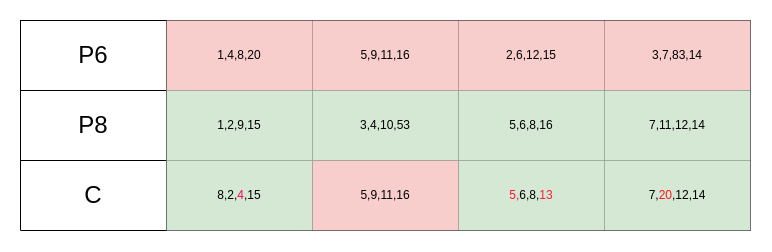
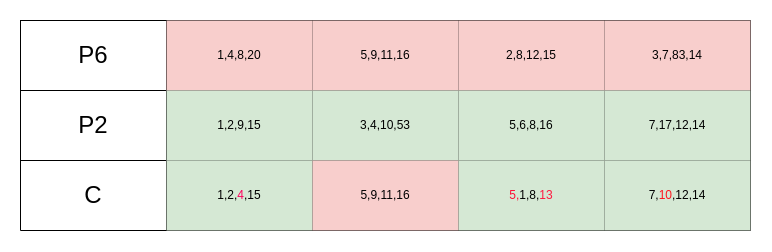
  <mxCell id="0" />
  <mxCell id="1" parent="0" />
  <mxCell id="2" value="" style="shape=table;html=1;whiteSpace=wrap;startSize=0;container=1;collapsible=0;childLayout=tableLayout;" vertex="1" parent="1"><mxGeometry x="20" y="20" width="730" height="210" as="geometry" /></mxCell>
  <mxCell id="3" style="shape=tableRow;horizontal=0;startSize=0;swimlaneHead=0;swimlaneBody=0;top=0;left=0;bottom=0;right=0;collapsible=0;dropTarget=0;fillColor=none;points=[[0,0.5],[1,0.5]];portConstraint=eastwest;" vertex="1" parent="2"><mxGeometry width="730" height="70" as="geometry" /></mxCell>
  <mxCell id="4" value="&lt;font style=&quot;font-size: 24px&quot;&gt;P6&lt;/font&gt;" style="shape=partialRectangle;html=1;whiteSpace=wrap;connectable=0;fillColor=none;top=0;left=0;bottom=0;right=0;overflow=hidden;" vertex="1" parent="3"><mxGeometry width="146" height="70" as="geometry"><mxRectangle width="146" height="70" as="alternateBounds" /></mxGeometry></mxCell>
  <mxCell id="5" value="1,4,8,20" style="shape=partialRectangle;html=1;whiteSpace=wrap;connectable=0;fillColor=#f8cecc;top=0;left=0;bottom=0;right=0;overflow=hidden;strokeColor=#b85450;" vertex="1" parent="3"><mxGeometry x="146" width="146" height="70" as="geometry"><mxRectangle width="146" height="70" as="alternateBounds" /></mxGeometry></mxCell>
  <mxCell id="6" value="5,9,11,16" style="shape=partialRectangle;html=1;whiteSpace=wrap;connectable=0;fillColor=#f8cecc;top=0;left=0;bottom=0;right=0;overflow=hidden;strokeColor=#b85450;" vertex="1" parent="3"><mxGeometry x="292" width="146" height="70" as="geometry"><mxRectangle width="146" height="70" as="alternateBounds" /></mxGeometry></mxCell>
- <mxCell id="7" value="2,6,12,15" style="shape=partialRectangle;html=1;whiteSpace=wrap;connectable=0;fillColor=#f8cecc;top=0;left=0;bottom=0;right=0;overflow=hidden;strokeColor=#b85450;" vertex="1" parent="3"><mxGeometry x="438" width="146" height="70" as="geometry"><mxRectangle width="146" height="70" as="alternateBounds" /></mxGeometry></mxCell>
+ <mxCell id="7" value="2,8,12,15" style="shape=partialRectangle;html=1;whiteSpace=wrap;connectable=0;fillColor=#f8cecc;top=0;left=0;bottom=0;right=0;overflow=hidden;strokeColor=#b85450;" vertex="1" parent="3"><mxGeometry x="438" width="146" height="70" as="geometry"><mxRectangle width="146" height="70" as="alternateBounds" /></mxGeometry></mxCell>
  <mxCell id="8" value="3,7,83,14" style="shape=partialRectangle;html=1;whiteSpace=wrap;connectable=0;fillColor=#f8cecc;top=0;left=0;bottom=0;right=0;overflow=hidden;strokeColor=#b85450;" vertex="1" parent="3"><mxGeometry x="584" width="146" height="70" as="geometry"><mxRectangle width="146" height="70" as="alternateBounds" /></mxGeometry></mxCell>
  <mxCell id="9" style="shape=tableRow;horizontal=0;startSize=0;swimlaneHead=0;swimlaneBody=0;top=0;left=0;bottom=0;right=0;collapsible=0;dropTarget=0;fillColor=none;points=[[0,0.5],[1,0.5]];portConstraint=eastwest;" vertex="1" parent="2"><mxGeometry y="70" width="730" height="70" as="geometry" /></mxCell>
- <mxCell id="10" value="&lt;font style=&quot;font-size: 24px&quot;&gt;P8&lt;/font&gt;" style="shape=partialRectangle;html=1;whiteSpace=wrap;connectable=0;fillColor=none;top=0;left=0;bottom=0;right=0;overflow=hidden;" vertex="1" parent="9"><mxGeometry width="146" height="70" as="geometry"><mxRectangle width="146" height="70" as="alternateBounds" /></mxGeometry></mxCell>
+ <mxCell id="10" value="&lt;font style=&quot;font-size: 24px&quot;&gt;P2&lt;/font&gt;" style="shape=partialRectangle;html=1;whiteSpace=wrap;connectable=0;fillColor=none;top=0;left=0;bottom=0;right=0;overflow=hidden;" vertex="1" parent="9"><mxGeometry width="146" height="70" as="geometry"><mxRectangle width="146" height="70" as="alternateBounds" /></mxGeometry></mxCell>
  <mxCell id="11" value="1,2,9,15" style="shape=partialRectangle;html=1;whiteSpace=wrap;connectable=0;fillColor=#d5e8d4;top=0;left=0;bottom=0;right=0;overflow=hidden;strokeColor=#82b366;" vertex="1" parent="9"><mxGeometry x="146" width="146" height="70" as="geometry"><mxRectangle width="146" height="70" as="alternateBounds" /></mxGeometry></mxCell>
  <mxCell id="12" value="3,4,10,53" style="shape=partialRectangle;html=1;whiteSpace=wrap;connectable=0;fillColor=#d5e8d4;top=0;left=0;bottom=0;right=0;overflow=hidden;strokeColor=#82b366;" vertex="1" parent="9"><mxGeometry x="292" width="146" height="70" as="geometry"><mxRectangle width="146" height="70" as="alternateBounds" /></mxGeometry></mxCell>
  <mxCell id="13" value="5,6,8,16" style="shape=partialRectangle;html=1;whiteSpace=wrap;connectable=0;fillColor=#d5e8d4;top=0;left=0;bottom=0;right=0;overflow=hidden;strokeColor=#82b366;" vertex="1" parent="9"><mxGeometry x="438" width="146" height="70" as="geometry"><mxRectangle width="146" height="70" as="alternateBounds" /></mxGeometry></mxCell>
- <mxCell id="14" value="7,11,12,14" style="shape=partialRectangle;html=1;whiteSpace=wrap;connectable=0;fillColor=#d5e8d4;top=0;left=0;bottom=0;right=0;overflow=hidden;strokeColor=#82b366;" vertex="1" parent="9"><mxGeometry x="584" width="146" height="70" as="geometry"><mxRectangle width="146" height="70" as="alternateBounds" /></mxGeometry></mxCell>
+ <mxCell id="14" value="7,17,12,14" style="shape=partialRectangle;html=1;whiteSpace=wrap;connectable=0;fillColor=#d5e8d4;top=0;left=0;bottom=0;right=0;overflow=hidden;strokeColor=#82b366;" vertex="1" parent="9"><mxGeometry x="584" width="146" height="70" as="geometry"><mxRectangle width="146" height="70" as="alternateBounds" /></mxGeometry></mxCell>
  <mxCell id="15" style="shape=tableRow;horizontal=0;startSize=0;swimlaneHead=0;swimlaneBody=0;top=0;left=0;bottom=0;right=0;collapsible=0;dropTarget=0;fillColor=none;points=[[0,0.5],[1,0.5]];portConstraint=eastwest;" vertex="1" parent="2"><mxGeometry y="140" width="730" height="70" as="geometry" /></mxCell>
  <mxCell id="16" value="&lt;span style=&quot;font-size: 24px&quot;&gt;C&lt;/span&gt;" style="shape=partialRectangle;html=1;whiteSpace=wrap;connectable=0;fillColor=none;top=0;left=0;bottom=0;right=0;overflow=hidden;" vertex="1" parent="15"><mxGeometry width="146" height="70" as="geometry"><mxRectangle width="146" height="70" as="alternateBounds" /></mxGeometry></mxCell>
- <mxCell id="17" value="&lt;span style=&quot;color: rgb(0 , 0 , 0) ; font-family: &amp;#34;helvetica&amp;#34; ; font-size: 12px ; font-style: normal ; font-weight: 400 ; letter-spacing: normal ; text-align: center ; text-indent: 0px ; text-transform: none ; word-spacing: 0px ; display: inline ; float: none&quot;&gt;8,2,&lt;/span&gt;&lt;span style=&quot;font-family: &amp;#34;helvetica&amp;#34; ; font-size: 12px ; font-style: normal ; font-weight: 400 ; letter-spacing: normal ; text-align: center ; text-indent: 0px ; text-transform: none ; word-spacing: 0px ; display: inline ; float: none&quot;&gt;&lt;font color=&quot;#ff005e&quot;&gt;4&lt;/font&gt;&lt;/span&gt;&lt;span style=&quot;color: rgb(0 , 0 , 0) ; font-family: &amp;#34;helvetica&amp;#34; ; font-size: 12px ; font-style: normal ; font-weight: 400 ; letter-spacing: normal ; text-align: center ; text-indent: 0px ; text-transform: none ; word-spacing: 0px ; display: inline ; float: none&quot;&gt;,15&lt;/span&gt;" style="shape=partialRectangle;html=1;whiteSpace=wrap;connectable=0;fillColor=#d5e8d4;top=0;left=0;bottom=0;right=0;overflow=hidden;strokeColor=#82b366;" vertex="1" parent="15"><mxGeometry x="146" width="146" height="70" as="geometry"><mxRectangle width="146" height="70" as="alternateBounds" /></mxGeometry></mxCell>
+ <mxCell id="17" value="&lt;span style=&quot;color: rgb(0 , 0 , 0) ; font-family: &amp;#34;helvetica&amp;#34; ; font-size: 12px ; font-style: normal ; font-weight: 400 ; letter-spacing: normal ; text-align: center ; text-indent: 0px ; text-transform: none ; word-spacing: 0px ; display: inline ; float: none&quot;&gt;1,2,&lt;/span&gt;&lt;span style=&quot;font-family: &amp;#34;helvetica&amp;#34; ; font-size: 12px ; font-style: normal ; font-weight: 400 ; letter-spacing: normal ; text-align: center ; text-indent: 0px ; text-transform: none ; word-spacing: 0px ; display: inline ; float: none&quot;&gt;&lt;font color=&quot;#ff005e&quot;&gt;4&lt;/font&gt;&lt;/span&gt;&lt;span style=&quot;color: rgb(0 , 0 , 0) ; font-family: &amp;#34;helvetica&amp;#34; ; font-size: 12px ; font-style: normal ; font-weight: 400 ; letter-spacing: normal ; text-align: center ; text-indent: 0px ; text-transform: none ; word-spacing: 0px ; display: inline ; float: none&quot;&gt;,15&lt;/span&gt;" style="shape=partialRectangle;html=1;whiteSpace=wrap;connectable=0;fillColor=#d5e8d4;top=0;left=0;bottom=0;right=0;overflow=hidden;strokeColor=#82b366;" vertex="1" parent="15"><mxGeometry x="146" width="146" height="70" as="geometry"><mxRectangle width="146" height="70" as="alternateBounds" /></mxGeometry></mxCell>
  <mxCell id="18" value="5,9,11,16" style="shape=partialRectangle;html=1;whiteSpace=wrap;connectable=0;fillColor=#f8cecc;top=0;left=0;bottom=0;right=0;overflow=hidden;strokeColor=#b85450;" vertex="1" parent="15"><mxGeometry x="292" width="146" height="70" as="geometry"><mxRectangle width="146" height="70" as="alternateBounds" /></mxGeometry></mxCell>
- <mxCell id="19" value="&lt;font color=&quot;#ff0d35&quot;&gt;5,&lt;/font&gt;6,8,&lt;font color=&quot;#ff1940&quot;&gt;13&lt;/font&gt;" style="shape=partialRectangle;html=1;whiteSpace=wrap;connectable=0;fillColor=#d5e8d4;top=0;left=0;bottom=0;right=0;overflow=hidden;strokeColor=#82b366;" vertex="1" parent="15"><mxGeometry x="438" width="146" height="70" as="geometry"><mxRectangle width="146" height="70" as="alternateBounds" /></mxGeometry></mxCell>
- <mxCell id="20" value="7,&lt;font color=&quot;#ff171f&quot;&gt;20&lt;/font&gt;,12,14" style="shape=partialRectangle;html=1;whiteSpace=wrap;connectable=0;fillColor=#d5e8d4;top=0;left=0;bottom=0;right=0;overflow=hidden;strokeColor=#82b366;" vertex="1" parent="15"><mxGeometry x="584" width="146" height="70" as="geometry"><mxRectangle width="146" height="70" as="alternateBounds" /></mxGeometry></mxCell>
+ <mxCell id="19" value="&lt;font color=&quot;#ff0d35&quot;&gt;5,&lt;/font&gt;1,8,&lt;font color=&quot;#ff1940&quot;&gt;13&lt;/font&gt;" style="shape=partialRectangle;html=1;whiteSpace=wrap;connectable=0;fillColor=#d5e8d4;top=0;left=0;bottom=0;right=0;overflow=hidden;strokeColor=#82b366;" vertex="1" parent="15"><mxGeometry x="438" width="146" height="70" as="geometry"><mxRectangle width="146" height="70" as="alternateBounds" /></mxGeometry></mxCell>
+ <mxCell id="20" value="7,&lt;font color=&quot;#ff171f&quot;&gt;10&lt;/font&gt;,12,14" style="shape=partialRectangle;html=1;whiteSpace=wrap;connectable=0;fillColor=#d5e8d4;top=0;left=0;bottom=0;right=0;overflow=hidden;strokeColor=#82b366;" vertex="1" parent="15"><mxGeometry x="584" width="146" height="70" as="geometry"><mxRectangle width="146" height="70" as="alternateBounds" /></mxGeometry></mxCell>
